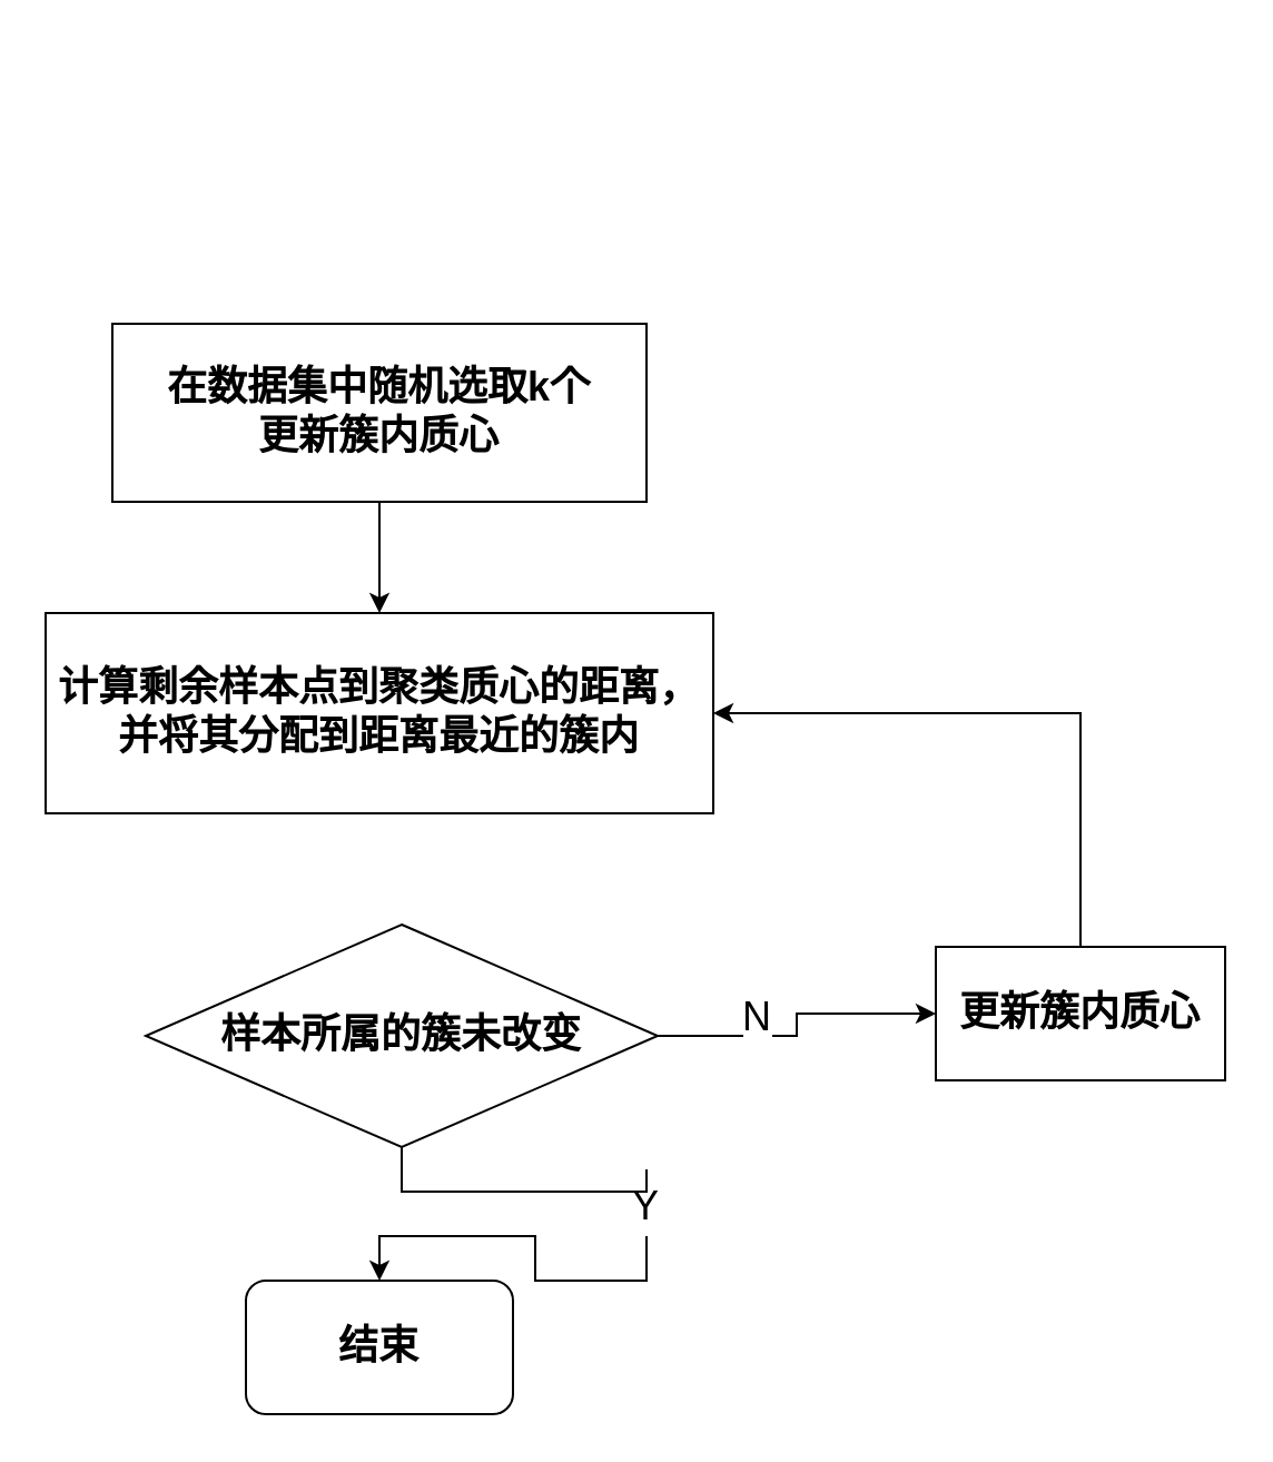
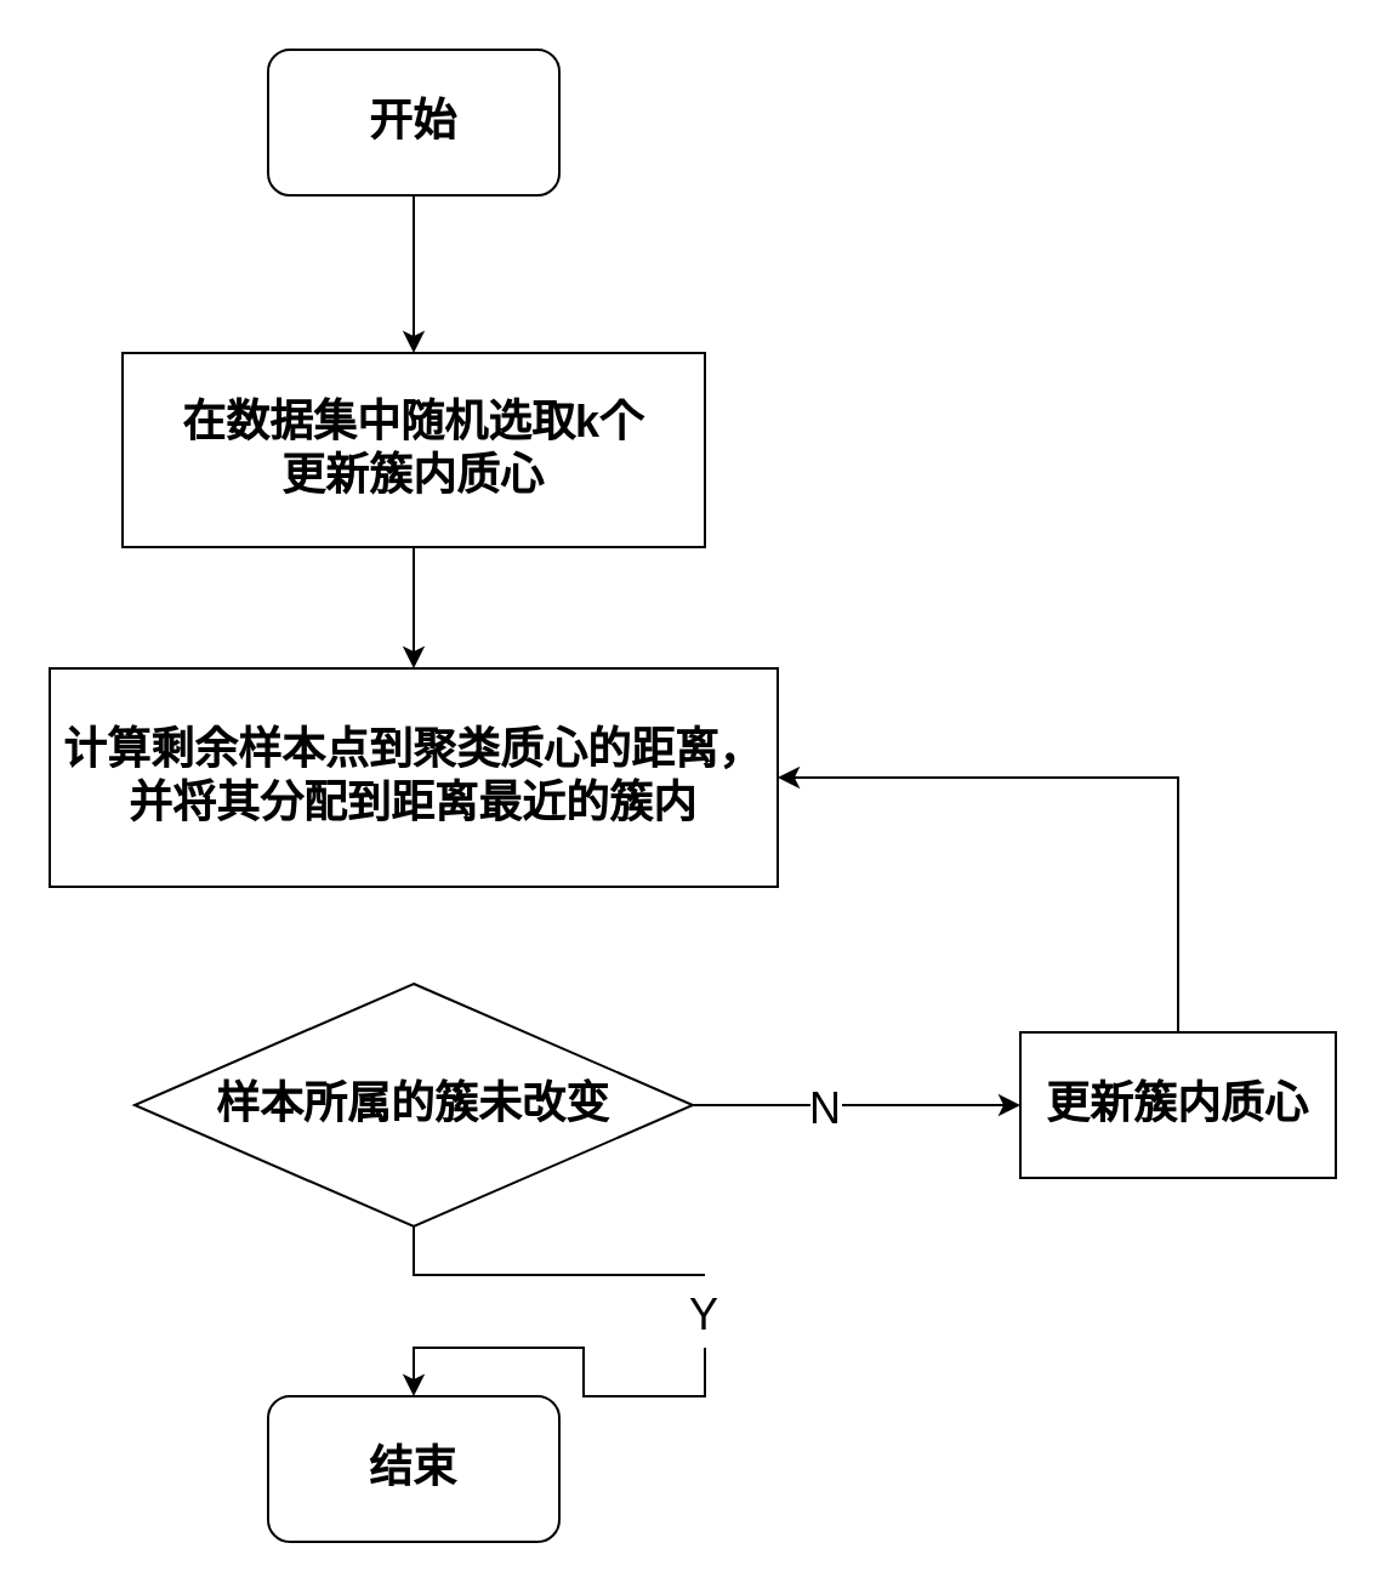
  <mxCell id="0" />
  <mxCell id="1" parent="0" />
+ <mxCell id="2" style="edgeStyle=orthogonalEdgeStyle;rounded=0;orthogonalLoop=1;jettySize=auto;html=1;exitX=0.5;exitY=1;exitDx=0;exitDy=0;entryX=0.5;entryY=0;entryDx=0;entryDy=0;" edge="1" parent="1" source="3" target="6"><mxGeometry relative="1" as="geometry" /></mxCell>
+ <mxCell id="3" value="&lt;font style=&quot;font-size: 18px&quot;&gt;&lt;b&gt;开始&lt;/b&gt;&lt;/font&gt;" style="rounded=1;whiteSpace=wrap;html=1;" vertex="1" parent="1"><mxGeometry x="110" y="20" width="120" height="60" as="geometry" /></mxCell>
  <mxCell id="4" value="&lt;font style=&quot;font-size: 18px&quot;&gt;&lt;b&gt;计算剩余样本点到聚类质心的距离，&lt;br&gt;并将其分配到距离最近的簇内&lt;/b&gt;&lt;/font&gt;" style="rounded=0;whiteSpace=wrap;html=1;align=center;" vertex="1" parent="1"><mxGeometry x="20" y="275" width="300" height="90" as="geometry" /></mxCell>
  <mxCell id="5" style="edgeStyle=orthogonalEdgeStyle;rounded=0;orthogonalLoop=1;jettySize=auto;html=1;exitX=0.5;exitY=1;exitDx=0;exitDy=0;entryX=0.5;entryY=0;entryDx=0;entryDy=0;" edge="1" parent="1" source="6" target="4"><mxGeometry relative="1" as="geometry" /></mxCell>
  <mxCell id="6" value="&lt;font style=&quot;font-size: 18px&quot;&gt;&lt;b&gt;在数据集中随机选取k个&lt;br&gt;更新簇内质心&lt;/b&gt;&lt;/font&gt;" style="rounded=0;whiteSpace=wrap;html=1;" vertex="1" parent="1"><mxGeometry x="50" y="145" width="240" height="80" as="geometry" /></mxCell>
  <mxCell id="7" style="edgeStyle=orthogonalEdgeStyle;rounded=0;orthogonalLoop=1;jettySize=auto;html=1;exitX=0.5;exitY=1;exitDx=0;exitDy=0;entryX=0.5;entryY=0;entryDx=0;entryDy=0;startArrow=none;" edge="1" parent="1" source="14" target="12"><mxGeometry relative="1" as="geometry" /></mxCell>
  <mxCell id="8" style="edgeStyle=orthogonalEdgeStyle;rounded=0;orthogonalLoop=1;jettySize=auto;html=1;exitX=1;exitY=0.5;exitDx=0;exitDy=0;entryX=0;entryY=0.5;entryDx=0;entryDy=0;" edge="1" parent="1" source="9" target="11"><mxGeometry relative="1" as="geometry" /></mxCell>
- <mxCell id="9" value="&lt;font style=&quot;font-size: 18px&quot;&gt;&lt;b&gt;样本所属的簇未改变&lt;/b&gt;&lt;/font&gt;" style="rhombus;whiteSpace=wrap;html=1;" vertex="1" parent="1"><mxGeometry x="65" y="415" width="230" height="100" as="geometry" /></mxCell>
+ <mxCell id="9" value="&lt;font style=&quot;font-size: 18px&quot;&gt;&lt;b&gt;样本所属的簇未改变&lt;/b&gt;&lt;/font&gt;" style="rhombus;whiteSpace=wrap;html=1;" vertex="1" parent="1"><mxGeometry x="55" y="405" width="230" height="100" as="geometry" /></mxCell>
  <mxCell id="10" style="edgeStyle=orthogonalEdgeStyle;rounded=0;orthogonalLoop=1;jettySize=auto;html=1;exitX=0.5;exitY=0;exitDx=0;exitDy=0;entryX=1;entryY=0.5;entryDx=0;entryDy=0;" edge="1" parent="1" source="11" target="4"><mxGeometry relative="1" as="geometry" /></mxCell>
  <mxCell id="11" value="&lt;font style=&quot;font-size: 18px&quot;&gt;&lt;b&gt;更新簇内质心&lt;/b&gt;&lt;/font&gt;" style="rounded=0;whiteSpace=wrap;html=1;" vertex="1" parent="1"><mxGeometry x="420" y="425" width="130" height="60" as="geometry" /></mxCell>
  <mxCell id="12" value="&lt;font style=&quot;font-size: 18px&quot;&gt;&lt;b&gt;结束&lt;/b&gt;&lt;/font&gt;" style="rounded=1;whiteSpace=wrap;html=1;" vertex="1" parent="1"><mxGeometry x="110" y="575" width="120" height="60" as="geometry" /></mxCell>
  <mxCell id="13" value="&lt;span style=&quot;color: rgb(0 , 0 , 0) ; font-family: &amp;#34;helvetica&amp;#34; ; font-size: 18px ; font-style: normal ; font-weight: 400 ; letter-spacing: normal ; text-indent: 0px ; text-transform: none ; word-spacing: 0px ; background-color: rgb(255 , 255 , 255) ; display: inline ; float: none&quot;&gt;N&lt;/span&gt;" style="text;whiteSpace=wrap;html=1;align=center;" vertex="1" parent="1"><mxGeometry x="310" y="440" width="60" height="30" as="geometry" /></mxCell>
  <mxCell id="14" value="&lt;span style=&quot;color: rgb(0 , 0 , 0) ; font-family: &amp;#34;helvetica&amp;#34; ; font-size: 18px ; font-style: normal ; font-weight: 400 ; letter-spacing: normal ; text-indent: 0px ; text-transform: none ; word-spacing: 0px ; background-color: rgb(255 , 255 , 255) ; display: inline ; float: none&quot;&gt;Y&lt;/span&gt;" style="text;whiteSpace=wrap;html=1;align=center;" vertex="1" parent="1"><mxGeometry x="260" y="525" width="60" height="30" as="geometry" /></mxCell>
  <mxCell id="15" value="" style="edgeStyle=orthogonalEdgeStyle;rounded=0;orthogonalLoop=1;jettySize=auto;html=1;exitX=0.5;exitY=1;exitDx=0;exitDy=0;entryX=0.5;entryY=0;entryDx=0;entryDy=0;endArrow=none;" edge="1" parent="1" source="9" target="14"><mxGeometry relative="1" as="geometry"><mxPoint x="170" y="505" as="sourcePoint" /><mxPoint x="170" y="575" as="targetPoint" /></mxGeometry></mxCell>
